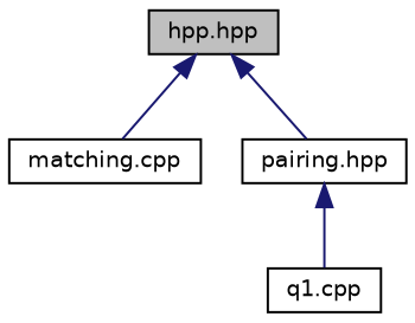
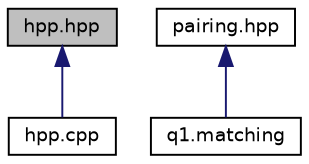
  digraph {
    node [color=black fillcolor=white fontname=Helvetica fontsize=10 shape=record style=filled]
    edge [color=midnightblue dir=back fontname=Helvetica fontsize=10 labelfontname=Helvetica labelfontsize=10 style=solid]
    n1 [fillcolor=grey75 fontcolor=black height=0.2 label="hpp.hpp" width=0.4]
-   n2 [height=0.2 label="matching.cpp" width=0.4]
+   n2 [height=0.2 label="hpp.cpp" width=0.4]
    n3 [height=0.2 label="pairing.hpp" width=0.4]
-   n4 [height=0.2 label="q1.cpp" width=0.4]
+   n4 [height=0.2 label="q1.matching" width=0.4]
    n1 -> n2
-   n1 -> n3
    n3 -> n4
  }
